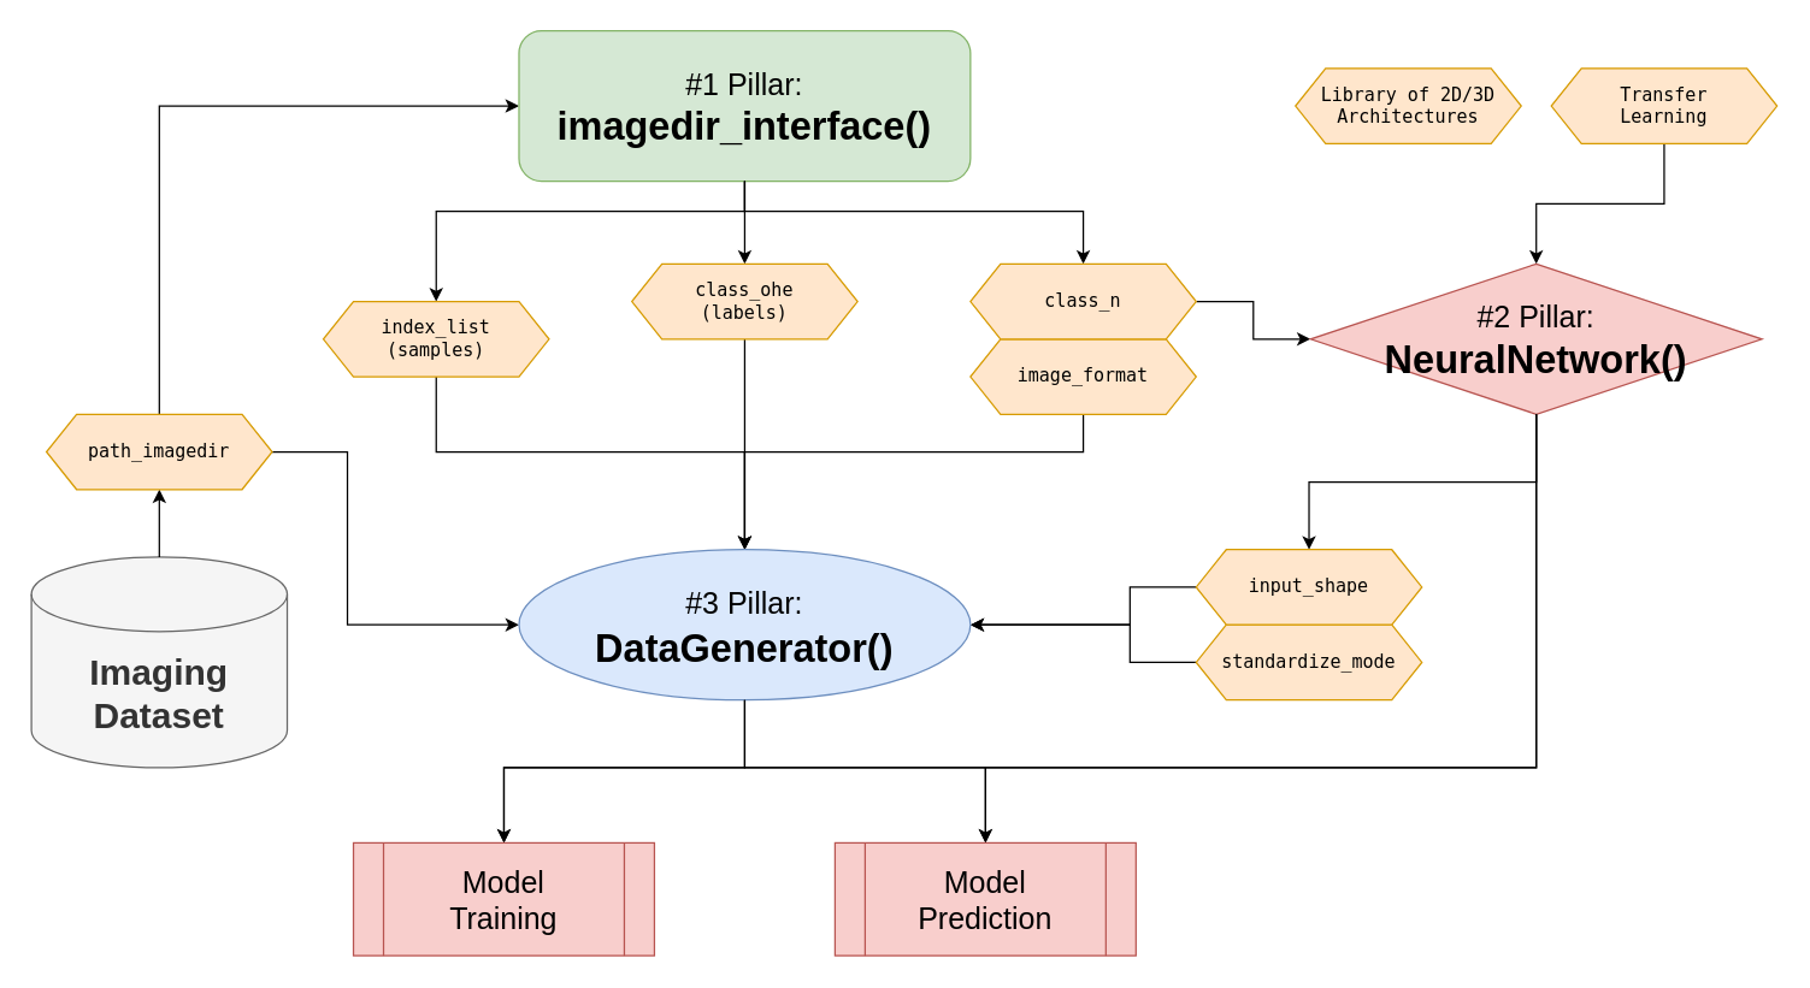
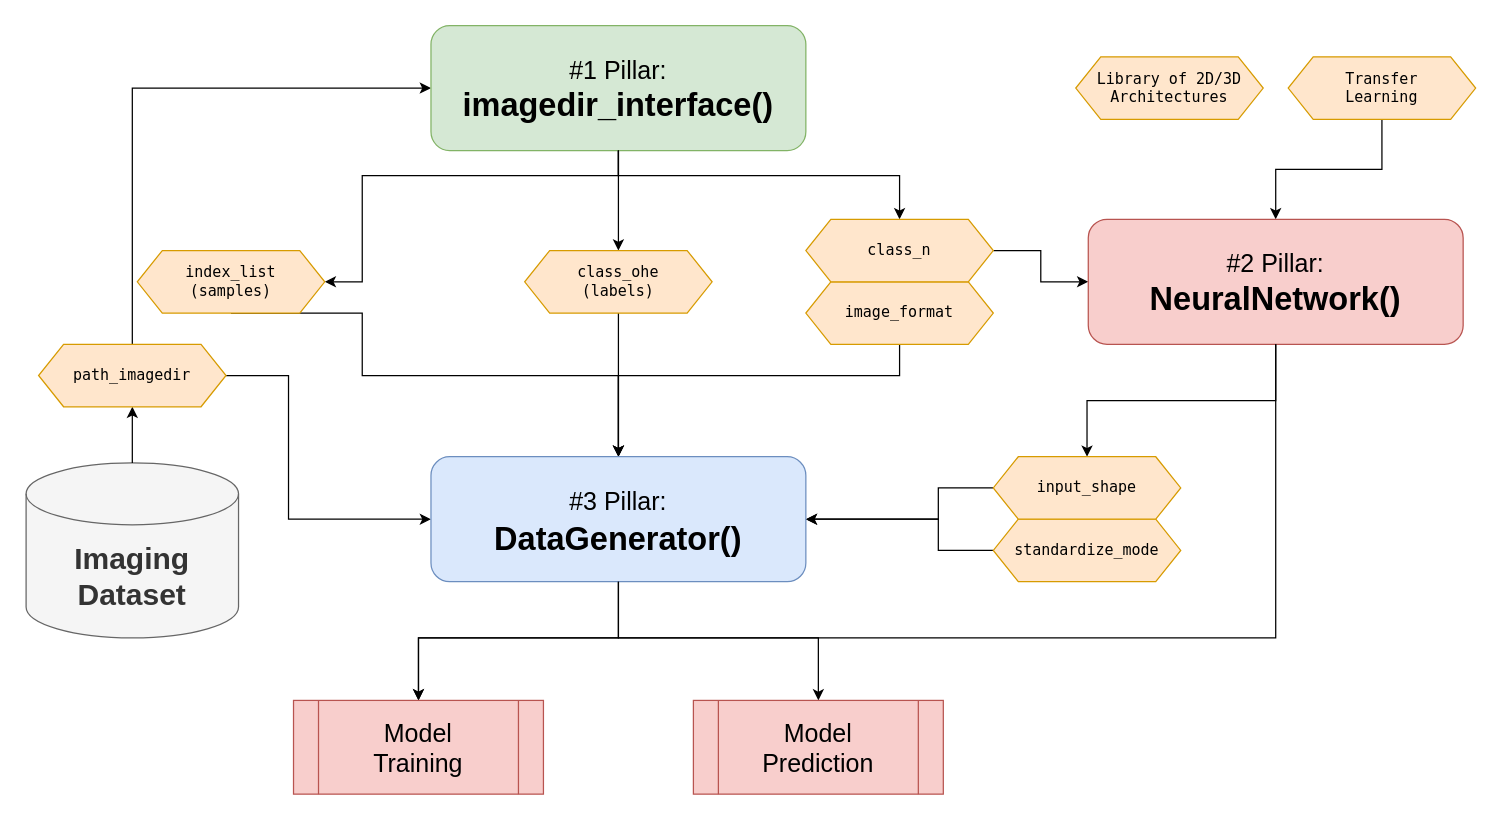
  <mxCell id="0" />
  <mxCell id="1" parent="0" />
  <mxCell id="2" style="edgeStyle=orthogonalEdgeStyle;rounded=0;orthogonalLoop=1;jettySize=auto;html=1;entryX=0.5;entryY=0;entryDx=0;entryDy=0;fontSize=12;startArrow=classic;startFill=1;endArrow=none;endFill=0;" parent="1" source="3" target="19" edge="1"><mxGeometry relative="1" as="geometry" /></mxCell>
  <mxCell id="3" value="&lt;div style=&quot;font-size: 20px&quot;&gt;&lt;font style=&quot;font-size: 20px&quot;&gt;&lt;font style=&quot;font-size: 20px&quot;&gt;#1 Pillar:&lt;/font&gt;&lt;/font&gt;&lt;b&gt;&lt;font style=&quot;font-size: 24px&quot;&gt;&lt;br&gt;&lt;/font&gt;&lt;/b&gt;&lt;/div&gt;&lt;div&gt;&lt;font size=&quot;1&quot;&gt;&lt;b&gt;&lt;font style=&quot;font-size: 24px&quot;&gt;&lt;font style=&quot;font-size: 24px&quot;&gt;&lt;font style=&quot;font-size: 26px&quot;&gt;imagedir_interface()&lt;/font&gt;&lt;/font&gt;&lt;/font&gt;&lt;/b&gt;&lt;/font&gt;&lt;/div&gt;" style="rounded=1;whiteSpace=wrap;html=1;fillColor=#d5e8d4;strokeColor=#82b366;" parent="1" vertex="1"><mxGeometry x="344" y="20" width="300" height="100" as="geometry" /></mxCell>
  <mxCell id="4" value="&lt;div&gt;&lt;b&gt;&lt;font style=&quot;font-size: 24px&quot;&gt;Imaging&lt;/font&gt;&lt;/b&gt;&lt;/div&gt;&lt;div&gt;&lt;b&gt;&lt;font style=&quot;font-size: 24px&quot;&gt;Dataset&lt;/font&gt;&lt;/b&gt;&lt;/div&gt;" style="shape=cylinder3;whiteSpace=wrap;html=1;boundedLbl=1;backgroundOutline=1;size=24.714;fillColor=#f5f5f5;fontColor=#333333;strokeColor=#666666;" parent="1" vertex="1"><mxGeometry x="20" y="370" width="170" height="140" as="geometry" /></mxCell>
  <mxCell id="5" style="edgeStyle=orthogonalEdgeStyle;rounded=0;orthogonalLoop=1;jettySize=auto;html=1;entryX=1;entryY=0.5;entryDx=0;entryDy=0;fontSize=12;startArrow=classic;startFill=1;endArrow=none;endFill=0;" parent="1" source="7" target="26" edge="1"><mxGeometry relative="1" as="geometry" /></mxCell>
  <mxCell id="6" style="edgeStyle=orthogonalEdgeStyle;rounded=0;orthogonalLoop=1;jettySize=auto;html=1;entryX=0.5;entryY=1;entryDx=0;entryDy=0;fontSize=12;startArrow=classic;startFill=1;endArrow=none;endFill=0;" parent="1" source="7" target="28" edge="1"><mxGeometry relative="1" as="geometry" /></mxCell>
- <mxCell id="7" value="&lt;div style=&quot;font-size: 18px&quot;&gt;&lt;font style=&quot;font-size: 18px&quot; size=&quot;1&quot;&gt;&lt;font style=&quot;font-size: 20px&quot;&gt;#2 Pillar:&lt;/font&gt;&lt;/font&gt;&lt;b&gt;&lt;font style=&quot;font-size: 24px&quot;&gt;&lt;br&gt;&lt;/font&gt;&lt;/b&gt;&lt;/div&gt;&lt;div&gt;&lt;font size=&quot;1&quot;&gt;&lt;b&gt;&lt;font style=&quot;font-size: 24px&quot;&gt;&lt;font style=&quot;font-size: 24px&quot;&gt;&lt;font style=&quot;font-size: 26px&quot;&gt;NeuralNetwork()&lt;/font&gt;&lt;/font&gt;&lt;/font&gt;&lt;/b&gt;&lt;/font&gt;&lt;/div&gt;" style="rhombus;whiteSpace=wrap;html=1;fillColor=#f8cecc;strokeColor=#b85450;" parent="1" vertex="1"><mxGeometry x="870" y="175" width="300" height="100" as="geometry" /></mxCell>
+ <mxCell id="7" value="&lt;div style=&quot;font-size: 18px&quot;&gt;&lt;font style=&quot;font-size: 18px&quot; size=&quot;1&quot;&gt;&lt;font style=&quot;font-size: 20px&quot;&gt;#2 Pillar:&lt;/font&gt;&lt;/font&gt;&lt;b&gt;&lt;font style=&quot;font-size: 24px&quot;&gt;&lt;br&gt;&lt;/font&gt;&lt;/b&gt;&lt;/div&gt;&lt;div&gt;&lt;font size=&quot;1&quot;&gt;&lt;b&gt;&lt;font style=&quot;font-size: 24px&quot;&gt;&lt;font style=&quot;font-size: 24px&quot;&gt;&lt;font style=&quot;font-size: 26px&quot;&gt;NeuralNetwork()&lt;/font&gt;&lt;/font&gt;&lt;/font&gt;&lt;/b&gt;&lt;/font&gt;&lt;/div&gt;" style="rounded=1;whiteSpace=wrap;html=1;fillColor=#f8cecc;strokeColor=#b85450;" parent="1" vertex="1"><mxGeometry x="870" y="175" width="300" height="100" as="geometry" /></mxCell>
  <mxCell id="8" style="edgeStyle=orthogonalEdgeStyle;rounded=0;orthogonalLoop=1;jettySize=auto;html=1;entryX=0.5;entryY=1;entryDx=0;entryDy=0;fontSize=12;startArrow=classic;startFill=1;endArrow=none;endFill=0;" parent="1" source="14" target="21" edge="1"><mxGeometry relative="1" as="geometry"><Array as="points"><mxPoint x="494" y="300" /><mxPoint x="289" y="300" /></Array></mxGeometry></mxCell>
  <mxCell id="9" style="edgeStyle=orthogonalEdgeStyle;rounded=0;orthogonalLoop=1;jettySize=auto;html=1;entryX=0.5;entryY=1;entryDx=0;entryDy=0;fontSize=12;startArrow=classic;startFill=1;endArrow=none;endFill=0;" parent="1" source="14" target="23" edge="1"><mxGeometry relative="1" as="geometry" /></mxCell>
  <mxCell id="10" style="edgeStyle=orthogonalEdgeStyle;rounded=0;orthogonalLoop=1;jettySize=auto;html=1;entryX=0.5;entryY=1;entryDx=0;entryDy=0;fontSize=12;startArrow=classic;startFill=1;endArrow=none;endFill=0;" parent="1" source="14" target="24" edge="1"><mxGeometry relative="1" as="geometry"><Array as="points"><mxPoint x="494" y="300" /><mxPoint x="719" y="300" /></Array></mxGeometry></mxCell>
  <mxCell id="11" style="edgeStyle=orthogonalEdgeStyle;rounded=0;orthogonalLoop=1;jettySize=auto;html=1;entryX=0;entryY=0.5;entryDx=0;entryDy=0;fontSize=12;startArrow=classic;startFill=1;endArrow=none;endFill=0;" parent="1" source="14" target="17" edge="1"><mxGeometry relative="1" as="geometry"><Array as="points"><mxPoint x="750" y="415" /><mxPoint x="750" y="390" /></Array></mxGeometry></mxCell>
  <mxCell id="12" style="edgeStyle=orthogonalEdgeStyle;rounded=0;orthogonalLoop=1;jettySize=auto;html=1;entryX=0;entryY=0.5;entryDx=0;entryDy=0;fontSize=12;startArrow=classic;startFill=1;endArrow=none;endFill=0;" parent="1" source="14" target="15" edge="1"><mxGeometry relative="1" as="geometry"><Array as="points"><mxPoint x="750" y="415" /><mxPoint x="750" y="440" /></Array></mxGeometry></mxCell>
  <mxCell id="13" style="edgeStyle=orthogonalEdgeStyle;rounded=0;orthogonalLoop=1;jettySize=auto;html=1;entryX=1;entryY=0.5;entryDx=0;entryDy=0;fontSize=20;startArrow=classic;startFill=1;endArrow=none;endFill=0;" parent="1" source="14" target="19" edge="1"><mxGeometry relative="1" as="geometry"><Array as="points"><mxPoint x="230" y="415" /><mxPoint x="230" y="300" /></Array></mxGeometry></mxCell>
- <mxCell id="14" value="&lt;div style=&quot;font-size: 20px&quot;&gt;&lt;font style=&quot;font-size: 20px&quot;&gt;&lt;font style=&quot;font-size: 20px&quot;&gt;#3 Pillar:&lt;/font&gt;&lt;/font&gt;&lt;font style=&quot;font-size: 20px&quot;&gt;&lt;b&gt;&lt;font style=&quot;font-size: 26px&quot;&gt;&lt;br&gt;&lt;/font&gt;&lt;/b&gt;&lt;/font&gt;&lt;/div&gt;&lt;div style=&quot;font-size: 26px&quot;&gt;&lt;font style=&quot;font-size: 26px&quot;&gt;&lt;b&gt;&lt;font style=&quot;font-size: 26px&quot;&gt;&lt;font style=&quot;font-size: 26px&quot;&gt;&lt;font style=&quot;font-size: 26px&quot;&gt;DataGenerator()&lt;/font&gt;&lt;/font&gt;&lt;/font&gt;&lt;/b&gt;&lt;/font&gt;&lt;/div&gt;" style="ellipse;whiteSpace=wrap;html=1;fillColor=#dae8fc;strokeColor=#6c8ebf;" parent="1" vertex="1"><mxGeometry x="344" y="365" width="300" height="100" as="geometry" /></mxCell>
+ <mxCell id="14" value="&lt;div style=&quot;font-size: 20px&quot;&gt;&lt;font style=&quot;font-size: 20px&quot;&gt;&lt;font style=&quot;font-size: 20px&quot;&gt;#3 Pillar:&lt;/font&gt;&lt;/font&gt;&lt;font style=&quot;font-size: 20px&quot;&gt;&lt;b&gt;&lt;font style=&quot;font-size: 26px&quot;&gt;&lt;br&gt;&lt;/font&gt;&lt;/b&gt;&lt;/font&gt;&lt;/div&gt;&lt;div style=&quot;font-size: 26px&quot;&gt;&lt;font style=&quot;font-size: 26px&quot;&gt;&lt;b&gt;&lt;font style=&quot;font-size: 26px&quot;&gt;&lt;font style=&quot;font-size: 26px&quot;&gt;&lt;font style=&quot;font-size: 26px&quot;&gt;DataGenerator()&lt;/font&gt;&lt;/font&gt;&lt;/font&gt;&lt;/b&gt;&lt;/font&gt;&lt;/div&gt;" style="rounded=1;whiteSpace=wrap;html=1;fillColor=#dae8fc;strokeColor=#6c8ebf;" parent="1" vertex="1"><mxGeometry x="344" y="365" width="300" height="100" as="geometry" /></mxCell>
  <mxCell id="15" value="&lt;pre id=&quot;__code_1&quot; style=&quot;font-size: 12px&quot;&gt;&lt;font style=&quot;font-size: 12px&quot;&gt;&lt;code&gt;&lt;span class=&quot;n&quot;&gt;standardize_mode&lt;/span&gt;&lt;span class=&quot;o&quot;&gt;&lt;/span&gt;&lt;/code&gt;&lt;/font&gt;&lt;/pre&gt;" style="shape=hexagon;perimeter=hexagonPerimeter2;whiteSpace=wrap;html=1;fixedSize=1;fontSize=24;fillColor=#ffe6cc;strokeColor=#d79b00;" parent="1" vertex="1"><mxGeometry x="794" y="415" width="150" height="50" as="geometry" /></mxCell>
  <mxCell id="16" style="edgeStyle=orthogonalEdgeStyle;rounded=0;orthogonalLoop=1;jettySize=auto;html=1;entryX=0.5;entryY=1;entryDx=0;entryDy=0;fontSize=12;startArrow=classic;startFill=1;endArrow=none;endFill=0;" parent="1" source="17" target="7" edge="1"><mxGeometry relative="1" as="geometry" /></mxCell>
  <mxCell id="17" value="&lt;pre id=&quot;__code_1&quot; style=&quot;font-size: 12px&quot;&gt;&lt;font style=&quot;font-size: 12px&quot;&gt;&lt;code&gt;&lt;span class=&quot;n&quot;&gt;input_shape&lt;/span&gt;&lt;span class=&quot;o&quot;&gt;&lt;/span&gt;&lt;/code&gt;&lt;/font&gt;&lt;/pre&gt;" style="shape=hexagon;perimeter=hexagonPerimeter2;whiteSpace=wrap;html=1;fixedSize=1;fontSize=24;fillColor=#ffe6cc;strokeColor=#d79b00;" parent="1" vertex="1"><mxGeometry x="794" y="365" width="150" height="50" as="geometry" /></mxCell>
  <mxCell id="18" value="" style="edgeStyle=orthogonalEdgeStyle;rounded=0;orthogonalLoop=1;jettySize=auto;html=1;fontSize=12;startArrow=classic;startFill=1;endArrow=none;endFill=0;" parent="1" source="19" target="4" edge="1"><mxGeometry relative="1" as="geometry" /></mxCell>
  <mxCell id="19" value="&lt;pre id=&quot;__code_1&quot; style=&quot;font-size: 12px&quot;&gt;&lt;code&gt;&lt;span class=&quot;n&quot;&gt;path_imagedir&lt;/span&gt;&lt;span class=&quot;p&quot;&gt;&lt;/span&gt;&lt;/code&gt;&lt;/pre&gt;" style="shape=hexagon;perimeter=hexagonPerimeter2;whiteSpace=wrap;html=1;fixedSize=1;fontSize=24;fillColor=#ffe6cc;strokeColor=#d79b00;" parent="1" vertex="1"><mxGeometry x="30" y="275" width="150" height="50" as="geometry" /></mxCell>
  <mxCell id="20" style="edgeStyle=orthogonalEdgeStyle;rounded=0;orthogonalLoop=1;jettySize=auto;html=1;entryX=0.5;entryY=1;entryDx=0;entryDy=0;fontSize=12;startArrow=classic;startFill=1;endArrow=none;endFill=0;" parent="1" source="21" target="3" edge="1"><mxGeometry relative="1" as="geometry"><Array as="points"><mxPoint x="289" y="140" /><mxPoint x="494" y="140" /></Array></mxGeometry></mxCell>
- <mxCell id="21" value="&lt;pre id=&quot;__code_1&quot; style=&quot;font-size: 12px&quot;&gt;&lt;font style=&quot;font-size: 12px&quot;&gt;&lt;code&gt;&lt;span class=&quot;n&quot;&gt;index_list&lt;br&gt;(samples)&lt;br&gt;&lt;/span&gt;&lt;span class=&quot;o&quot;&gt;&lt;/span&gt;&lt;/code&gt;&lt;/font&gt;&lt;/pre&gt;" style="shape=hexagon;perimeter=hexagonPerimeter2;whiteSpace=wrap;html=1;fixedSize=1;fontSize=24;fillColor=#ffe6cc;strokeColor=#d79b00;" parent="1" vertex="1"><mxGeometry x="214" y="200" width="150" height="50" as="geometry" /></mxCell>
+ <mxCell id="21" value="&lt;pre id=&quot;__code_1&quot; style=&quot;font-size: 12px&quot;&gt;&lt;font style=&quot;font-size: 12px&quot;&gt;&lt;code&gt;&lt;span class=&quot;n&quot;&gt;index_list&lt;br&gt;(samples)&lt;br&gt;&lt;/span&gt;&lt;span class=&quot;o&quot;&gt;&lt;/span&gt;&lt;/code&gt;&lt;/font&gt;&lt;/pre&gt;" style="shape=hexagon;perimeter=hexagonPerimeter2;whiteSpace=wrap;html=1;fixedSize=1;fontSize=24;fillColor=#ffe6cc;strokeColor=#d79b00;" parent="1" vertex="1"><mxGeometry x="109" y="200" width="150" height="50" as="geometry" /></mxCell>
  <mxCell id="22" style="edgeStyle=orthogonalEdgeStyle;rounded=0;orthogonalLoop=1;jettySize=auto;html=1;entryX=0.5;entryY=1;entryDx=0;entryDy=0;fontSize=12;startArrow=classic;startFill=1;endArrow=none;endFill=0;" parent="1" source="23" target="3" edge="1"><mxGeometry relative="1" as="geometry" /></mxCell>
- <mxCell id="23" value="&lt;pre id=&quot;__code_1&quot; style=&quot;font-size: 12px&quot;&gt;&lt;code&gt;class_ohe&lt;/code&gt;&lt;font style=&quot;font-size: 12px&quot;&gt;&lt;code&gt;&lt;span class=&quot;n&quot;&gt;&lt;br&gt;(labels)&lt;br&gt;&lt;/span&gt;&lt;span class=&quot;o&quot;&gt;&lt;/span&gt;&lt;/code&gt;&lt;/font&gt;&lt;/pre&gt;" style="shape=hexagon;perimeter=hexagonPerimeter2;whiteSpace=wrap;html=1;fixedSize=1;fontSize=24;fillColor=#ffe6cc;strokeColor=#d79b00;" parent="1" vertex="1"><mxGeometry x="419" y="175" width="150" height="50" as="geometry" /></mxCell>
+ <mxCell id="23" value="&lt;pre id=&quot;__code_1&quot; style=&quot;font-size: 12px&quot;&gt;&lt;code&gt;class_ohe&lt;/code&gt;&lt;font style=&quot;font-size: 12px&quot;&gt;&lt;code&gt;&lt;span class=&quot;n&quot;&gt;&lt;br&gt;(labels)&lt;br&gt;&lt;/span&gt;&lt;span class=&quot;o&quot;&gt;&lt;/span&gt;&lt;/code&gt;&lt;/font&gt;&lt;/pre&gt;" style="shape=hexagon;perimeter=hexagonPerimeter2;whiteSpace=wrap;html=1;fixedSize=1;fontSize=24;fillColor=#ffe6cc;strokeColor=#d79b00;" parent="1" vertex="1"><mxGeometry x="419" y="200" width="150" height="50" as="geometry" /></mxCell>
  <mxCell id="24" value="&lt;pre id=&quot;__code_1&quot; style=&quot;font-size: 12px&quot;&gt;&lt;code&gt;image_format&lt;/code&gt;&lt;/pre&gt;" style="shape=hexagon;perimeter=hexagonPerimeter2;whiteSpace=wrap;html=1;fixedSize=1;fontSize=24;fillColor=#ffe6cc;strokeColor=#d79b00;" parent="1" vertex="1"><mxGeometry x="644" y="225" width="150" height="50" as="geometry" /></mxCell>
  <mxCell id="25" style="edgeStyle=orthogonalEdgeStyle;rounded=0;orthogonalLoop=1;jettySize=auto;html=1;entryX=0.5;entryY=1;entryDx=0;entryDy=0;fontSize=12;startArrow=classic;startFill=1;endArrow=none;endFill=0;" parent="1" source="26" target="3" edge="1"><mxGeometry relative="1" as="geometry"><Array as="points"><mxPoint x="719" y="140" /><mxPoint x="494" y="140" /></Array></mxGeometry></mxCell>
  <mxCell id="26" value="&lt;pre id=&quot;__code_1&quot; style=&quot;font-size: 12px&quot;&gt;&lt;code&gt;class_n&lt;/code&gt;&lt;font style=&quot;font-size: 12px&quot;&gt;&lt;code&gt;&lt;span class=&quot;n&quot;&gt;&lt;br&gt;&lt;/span&gt;&lt;span class=&quot;o&quot;&gt;&lt;/span&gt;&lt;/code&gt;&lt;/font&gt;&lt;/pre&gt;" style="shape=hexagon;perimeter=hexagonPerimeter2;whiteSpace=wrap;html=1;fixedSize=1;fontSize=24;fillColor=#ffe6cc;strokeColor=#d79b00;" parent="1" vertex="1"><mxGeometry x="644" y="175" width="150" height="50" as="geometry" /></mxCell>
  <mxCell id="27" value="&lt;pre id=&quot;__code_1&quot; style=&quot;font-size: 12px&quot;&gt;&lt;font style=&quot;font-size: 12px&quot;&gt;&lt;code&gt;&lt;span class=&quot;n&quot;&gt;Library of 2D/3D&lt;br&gt;Architectures&lt;br&gt;&lt;/span&gt;&lt;/code&gt;&lt;/font&gt;&lt;/pre&gt;" style="shape=hexagon;perimeter=hexagonPerimeter2;whiteSpace=wrap;html=1;fixedSize=1;fontSize=24;fillColor=#ffe6cc;strokeColor=#d79b00;" parent="1" vertex="1"><mxGeometry x="860" y="45" width="150" height="50" as="geometry" /></mxCell>
  <mxCell id="28" value="&lt;pre id=&quot;__code_1&quot; style=&quot;font-size: 12px&quot;&gt;&lt;font style=&quot;font-size: 12px&quot;&gt;&lt;code&gt;&lt;span class=&quot;n&quot;&gt;Transfer&lt;br&gt;Learning&lt;br&gt;&lt;/span&gt;&lt;/code&gt;&lt;/font&gt;&lt;/pre&gt;" style="shape=hexagon;perimeter=hexagonPerimeter2;whiteSpace=wrap;html=1;fixedSize=1;fontSize=24;fillColor=#ffe6cc;strokeColor=#d79b00;" parent="1" vertex="1"><mxGeometry x="1030" y="45" width="150" height="50" as="geometry" /></mxCell>
  <mxCell id="29" style="edgeStyle=orthogonalEdgeStyle;rounded=0;orthogonalLoop=1;jettySize=auto;html=1;entryX=0.5;entryY=1;entryDx=0;entryDy=0;fontSize=20;startArrow=classic;startFill=1;endArrow=none;endFill=0;exitX=0.5;exitY=0;exitDx=0;exitDy=0;" parent="1" source="31" target="7" edge="1"><mxGeometry relative="1" as="geometry"><Array as="points"><mxPoint x="334" y="510" /><mxPoint x="1020" y="510" /></Array></mxGeometry></mxCell>
  <mxCell id="30" style="edgeStyle=orthogonalEdgeStyle;rounded=0;orthogonalLoop=1;jettySize=auto;html=1;entryX=0.5;entryY=1;entryDx=0;entryDy=0;fontSize=20;startArrow=classic;startFill=1;endArrow=none;endFill=0;" parent="1" source="31" target="14" edge="1"><mxGeometry relative="1" as="geometry"><Array as="points"><mxPoint x="334" y="510" /><mxPoint x="494" y="510" /></Array></mxGeometry></mxCell>
  <mxCell id="31" value="&lt;div style=&quot;font-size: 20px&quot;&gt;&lt;font style=&quot;font-size: 20px&quot;&gt;Model&lt;/font&gt;&lt;/div&gt;&lt;div style=&quot;font-size: 20px&quot;&gt;&lt;font style=&quot;font-size: 20px&quot;&gt;Training&lt;br&gt;&lt;/font&gt;&lt;/div&gt;" style="shape=process;whiteSpace=wrap;html=1;backgroundOutline=1;fontSize=12;fillColor=#f8cecc;strokeColor=#b85450;" parent="1" vertex="1"><mxGeometry x="234" y="560" width="200" height="75" as="geometry" /></mxCell>
- <mxCell id="32" style="edgeStyle=orthogonalEdgeStyle;rounded=0;orthogonalLoop=1;jettySize=auto;html=1;entryX=0.5;entryY=1;entryDx=0;entryDy=0;fontSize=20;startArrow=classic;startFill=1;endArrow=none;endFill=0;exitX=0.5;exitY=0;exitDx=0;exitDy=0;" parent="1" source="34" target="7" edge="1"><mxGeometry relative="1" as="geometry"><Array as="points"><mxPoint x="654" y="510" /><mxPoint x="1020" y="510" /></Array></mxGeometry></mxCell>
  <mxCell id="33" style="edgeStyle=orthogonalEdgeStyle;rounded=0;orthogonalLoop=1;jettySize=auto;html=1;entryX=0.5;entryY=1;entryDx=0;entryDy=0;fontSize=20;startArrow=classic;startFill=1;endArrow=none;endFill=0;" parent="1" source="34" target="14" edge="1"><mxGeometry relative="1" as="geometry"><Array as="points"><mxPoint x="654" y="510" /><mxPoint x="494" y="510" /></Array></mxGeometry></mxCell>
  <mxCell id="34" value="&lt;div style=&quot;font-size: 20px&quot;&gt;&lt;font style=&quot;font-size: 20px&quot;&gt;Model&lt;/font&gt;&lt;/div&gt;&lt;div style=&quot;font-size: 20px&quot;&gt;&lt;font style=&quot;font-size: 20px&quot;&gt;Prediction&lt;br&gt;&lt;/font&gt;&lt;/div&gt;" style="shape=process;whiteSpace=wrap;html=1;backgroundOutline=1;fontSize=12;fillColor=#f8cecc;strokeColor=#b85450;" parent="1" vertex="1"><mxGeometry x="554" y="560" width="200" height="75" as="geometry" /></mxCell>
